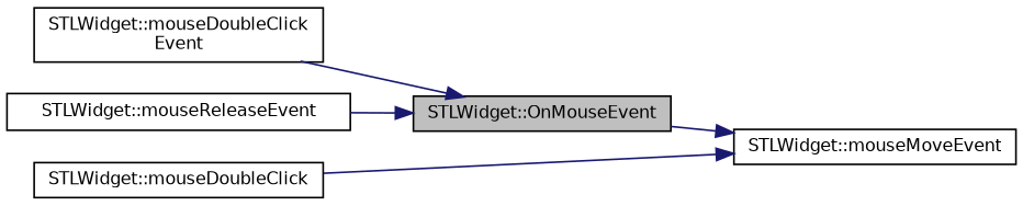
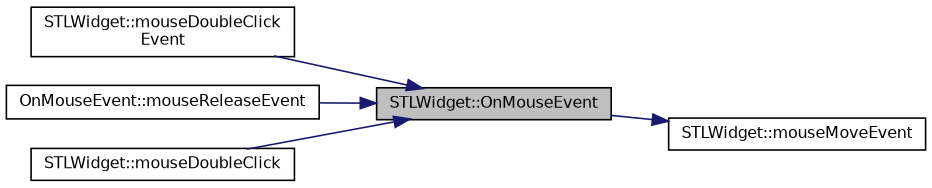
  digraph {
    rankdir=RL
    node [color=black fillcolor=white fontname=Helvetica fontsize=10 shape=record style=filled]
    edge [color=midnightblue dir=back fontname=Helvetica fontsize=10 labelfontname=Helvetica labelfontsize=10 style=solid]
    n1 [fillcolor=grey75 fontcolor=black height=0.2 label="STLWidget::OnMouseEvent" width=0.4]
    n2 [height=0.2 label="STLWidget::mouseDoubleClick\lEvent" width=0.4]
    n3 [height=0.2 label="STLWidget::mouseDoubleClick" width=0.4]
-   n4 [height=0.2 label="STLWidget::mouseReleaseEvent" width=0.4]
+   n4 [height=0.2 label="OnMouseEvent::mouseReleaseEvent" width=0.4]
    n5 [height=0.2 label="STLWidget::mouseMoveEvent" width=0.4]
    n1 -> n2
-   n5 -> n3
+   n1 -> n3
    n1 -> n4
    n5 -> n1
  }
